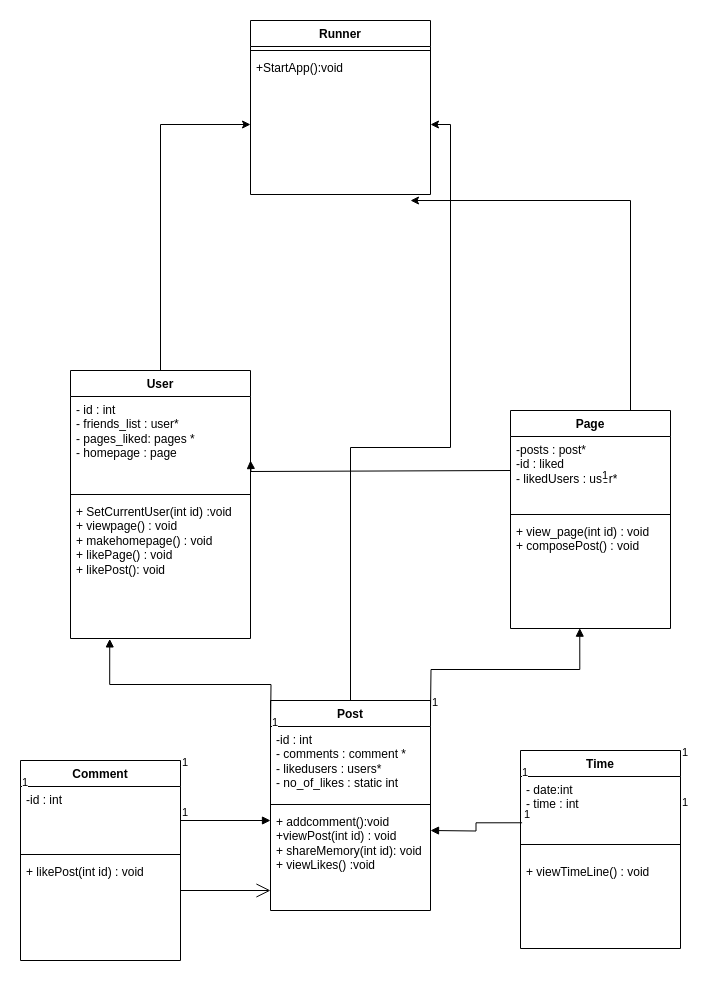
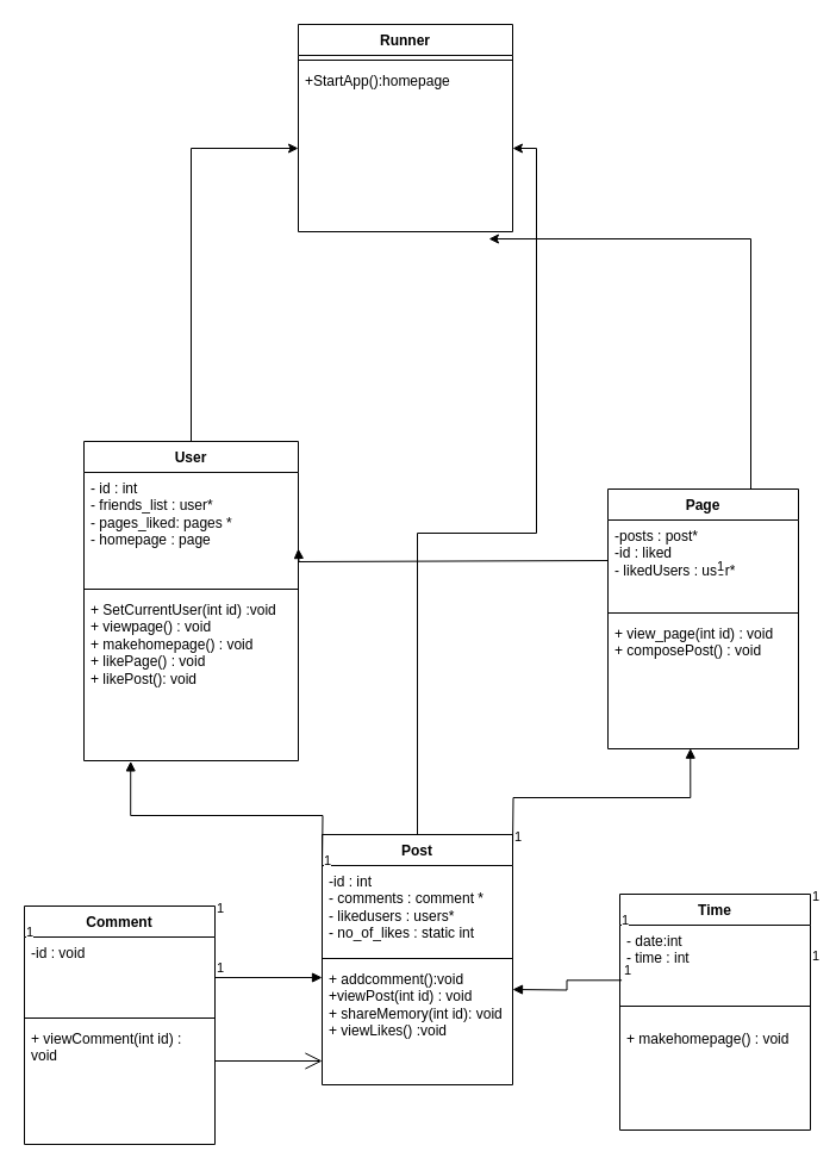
  <mxCell id="0" />
  <mxCell id="1" parent="0" />
  <mxCell id="2" style="edgeStyle=orthogonalEdgeStyle;rounded=0;orthogonalLoop=1;jettySize=auto;html=1;" edge="1" parent="1" source="3" target="42"><mxGeometry relative="1" as="geometry" /></mxCell>
  <mxCell id="3" value="User" style="swimlane;fontStyle=1;align=center;verticalAlign=top;childLayout=stackLayout;horizontal=1;startSize=26;horizontalStack=0;resizeParent=1;resizeParentMax=0;resizeLast=0;collapsible=1;marginBottom=0;whiteSpace=wrap;html=1;" parent="1" vertex="1"><mxGeometry x="70" y="370" width="180" height="268" as="geometry" /></mxCell>
  <mxCell id="4" value="&lt;div&gt;- id : int&lt;/div&gt;&lt;div&gt;- friends_list : user*&lt;/div&gt;&lt;div&gt;- pages_liked: pages *&lt;br&gt;&lt;/div&gt;&lt;div&gt;- homepage : page&lt;br&gt;&lt;/div&gt;&lt;div&gt;&lt;br&gt;&lt;/div&gt;" style="text;strokeColor=none;fillColor=none;align=left;verticalAlign=top;spacingLeft=4;spacingRight=4;overflow=hidden;rotatable=0;points=[[0,0.5],[1,0.5]];portConstraint=eastwest;whiteSpace=wrap;html=1;" parent="3" vertex="1"><mxGeometry y="26" width="180" height="94" as="geometry" /></mxCell>
  <mxCell id="5" value="" style="line;strokeWidth=1;fillColor=none;align=left;verticalAlign=middle;spacingTop=-1;spacingLeft=3;spacingRight=3;rotatable=0;labelPosition=right;points=[];portConstraint=eastwest;strokeColor=inherit;" parent="3" vertex="1"><mxGeometry y="120" width="180" height="8" as="geometry" /></mxCell>
  <mxCell id="6" value="&lt;div&gt;+ SetCurrentUser(int id) :void&lt;/div&gt;&lt;div&gt;+ viewpage() : void&lt;/div&gt;&lt;div&gt;+ makehomepage() : void&lt;/div&gt;&lt;div&gt;+ likePage() : void&lt;/div&gt;&lt;div&gt;+ likePost(): void&lt;br&gt;&lt;/div&gt;&lt;div&gt;&lt;br&gt;&lt;/div&gt;" style="text;strokeColor=none;fillColor=none;align=left;verticalAlign=top;spacingLeft=4;spacingRight=4;overflow=hidden;rotatable=0;points=[[0,0.5],[1,0.5]];portConstraint=eastwest;whiteSpace=wrap;html=1;" parent="3" vertex="1"><mxGeometry y="128" width="180" height="140" as="geometry" /></mxCell>
  <mxCell id="7" value="Page" style="swimlane;fontStyle=1;align=center;verticalAlign=top;childLayout=stackLayout;horizontal=1;startSize=26;horizontalStack=0;resizeParent=1;resizeParentMax=0;resizeLast=0;collapsible=1;marginBottom=0;whiteSpace=wrap;html=1;" parent="1" vertex="1"><mxGeometry x="510" y="410" width="160" height="218" as="geometry" /></mxCell>
  <mxCell id="8" value="&lt;div&gt;-posts : post*&lt;/div&gt;&lt;div&gt;-id : liked&lt;/div&gt;&lt;div&gt;- likedUsers : user*&lt;br&gt;&lt;/div&gt;" style="text;strokeColor=none;fillColor=none;align=left;verticalAlign=top;spacingLeft=4;spacingRight=4;overflow=hidden;rotatable=0;points=[[0,0.5],[1,0.5]];portConstraint=eastwest;whiteSpace=wrap;html=1;" parent="7" vertex="1"><mxGeometry y="26" width="160" height="74" as="geometry" /></mxCell>
  <mxCell id="9" value="" style="line;strokeWidth=1;fillColor=none;align=left;verticalAlign=middle;spacingTop=-1;spacingLeft=3;spacingRight=3;rotatable=0;labelPosition=right;points=[];portConstraint=eastwest;strokeColor=inherit;" parent="7" vertex="1"><mxGeometry y="100" width="160" height="8" as="geometry" /></mxCell>
  <mxCell id="10" value="&lt;div&gt;+ view_page(int id) : void&lt;/div&gt;&lt;div&gt;+ composePost() : void&lt;/div&gt;&lt;div&gt;&lt;br&gt;&lt;/div&gt;" style="text;strokeColor=none;fillColor=none;align=left;verticalAlign=top;spacingLeft=4;spacingRight=4;overflow=hidden;rotatable=0;points=[[0,0.5],[1,0.5]];portConstraint=eastwest;whiteSpace=wrap;html=1;" parent="7" vertex="1"><mxGeometry y="108" width="160" height="110" as="geometry" /></mxCell>
  <mxCell id="11" style="edgeStyle=orthogonalEdgeStyle;rounded=0;orthogonalLoop=1;jettySize=auto;html=1;exitX=0.5;exitY=0;exitDx=0;exitDy=0;" edge="1" parent="1" source="12" target="42"><mxGeometry relative="1" as="geometry" /></mxCell>
  <mxCell id="12" value="&lt;div&gt;Post&lt;/div&gt;" style="swimlane;fontStyle=1;align=center;verticalAlign=top;childLayout=stackLayout;horizontal=1;startSize=26;horizontalStack=0;resizeParent=1;resizeParentMax=0;resizeLast=0;collapsible=1;marginBottom=0;whiteSpace=wrap;html=1;" parent="1" vertex="1"><mxGeometry x="270" y="700" width="160" height="210" as="geometry" /></mxCell>
  <mxCell id="13" value="&lt;div&gt;-id : int&lt;/div&gt;&lt;div&gt;- comments : comment *&lt;/div&gt;&lt;div&gt;- likedusers : users*&lt;/div&gt;&lt;div&gt;- no_of_likes : static int&lt;br&gt;&lt;/div&gt;" style="text;strokeColor=none;fillColor=none;align=left;verticalAlign=top;spacingLeft=4;spacingRight=4;overflow=hidden;rotatable=0;points=[[0,0.5],[1,0.5]];portConstraint=eastwest;whiteSpace=wrap;html=1;" parent="12" vertex="1"><mxGeometry y="26" width="160" height="74" as="geometry" /></mxCell>
  <mxCell id="14" value="" style="line;strokeWidth=1;fillColor=none;align=left;verticalAlign=middle;spacingTop=-1;spacingLeft=3;spacingRight=3;rotatable=0;labelPosition=right;points=[];portConstraint=eastwest;strokeColor=inherit;" parent="12" vertex="1"><mxGeometry y="100" width="160" height="8" as="geometry" /></mxCell>
  <mxCell id="15" value="&lt;div&gt;+ addcomment():void&lt;/div&gt;&lt;div&gt;+viewPost(int id) : void &lt;br&gt;&lt;/div&gt;&lt;div&gt;+ shareMemory(int id): void&lt;br&gt;&lt;/div&gt;&lt;div&gt;+ viewLikes() :void&lt;br&gt;&lt;/div&gt;" style="text;strokeColor=none;fillColor=none;align=left;verticalAlign=top;spacingLeft=4;spacingRight=4;overflow=hidden;rotatable=0;points=[[0,0.5],[1,0.5]];portConstraint=eastwest;whiteSpace=wrap;html=1;" parent="12" vertex="1"><mxGeometry y="108" width="160" height="102" as="geometry" /></mxCell>
  <mxCell id="16" value="" style="endArrow=open;endFill=1;endSize=12;html=1;rounded=0;entryX=0;entryY=0.804;entryDx=0;entryDy=0;entryPerimeter=0;" parent="12" target="15" edge="1"><mxGeometry width="160" relative="1" as="geometry"><mxPoint x="-90" y="190" as="sourcePoint" /><mxPoint x="70" y="190" as="targetPoint" /></mxGeometry></mxCell>
  <mxCell id="17" value="" style="endArrow=block;endFill=1;html=1;edgeStyle=orthogonalEdgeStyle;align=left;verticalAlign=top;rounded=0;" parent="1" edge="1"><mxGeometry x="-1" relative="1" as="geometry"><mxPoint x="510" y="470" as="sourcePoint" /><mxPoint x="250" y="460" as="targetPoint" /></mxGeometry></mxCell>
  <mxCell id="18" value="1" style="edgeLabel;resizable=0;html=1;align=left;verticalAlign=bottom;" parent="17" connectable="0" vertex="1"><mxGeometry x="-1" relative="1" as="geometry"><mxPoint x="90" y="13" as="offset" /></mxGeometry></mxCell>
  <mxCell id="19" value="" style="endArrow=block;endFill=1;html=1;edgeStyle=orthogonalEdgeStyle;align=left;verticalAlign=top;rounded=0;entryX=0.218;entryY=1.003;entryDx=0;entryDy=0;entryPerimeter=0;" parent="1" target="6" edge="1"><mxGeometry x="-1" relative="1" as="geometry"><mxPoint x="270" y="730" as="sourcePoint" /><mxPoint x="110" y="730" as="targetPoint" /></mxGeometry></mxCell>
  <mxCell id="20" value="1" style="edgeLabel;resizable=0;html=1;align=left;verticalAlign=bottom;" parent="19" connectable="0" vertex="1"><mxGeometry x="-1" relative="1" as="geometry" /></mxCell>
  <mxCell id="21" value="" style="endArrow=block;endFill=1;html=1;edgeStyle=orthogonalEdgeStyle;align=left;verticalAlign=top;rounded=0;entryX=0.433;entryY=0.997;entryDx=0;entryDy=0;entryPerimeter=0;" parent="1" target="10" edge="1"><mxGeometry x="-1" relative="1" as="geometry"><mxPoint x="430" y="710" as="sourcePoint" /><mxPoint x="590" y="710" as="targetPoint" /></mxGeometry></mxCell>
  <mxCell id="22" value="1" style="edgeLabel;resizable=0;html=1;align=left;verticalAlign=bottom;" parent="21" connectable="0" vertex="1"><mxGeometry x="-1" relative="1" as="geometry" /></mxCell>
  <mxCell id="23" value="Comment" style="swimlane;fontStyle=1;align=center;verticalAlign=top;childLayout=stackLayout;horizontal=1;startSize=26;horizontalStack=0;resizeParent=1;resizeParentMax=0;resizeLast=0;collapsible=1;marginBottom=0;whiteSpace=wrap;html=1;" parent="1" vertex="1"><mxGeometry x="20" y="760" width="160" height="200" as="geometry" /></mxCell>
- <mxCell id="24" value="&lt;div&gt;-id : int&lt;/div&gt;&lt;div&gt;&lt;br&gt;&lt;/div&gt;" style="text;strokeColor=none;fillColor=none;align=left;verticalAlign=top;spacingLeft=4;spacingRight=4;overflow=hidden;rotatable=0;points=[[0,0.5],[1,0.5]];portConstraint=eastwest;whiteSpace=wrap;html=1;" parent="23" vertex="1"><mxGeometry y="26" width="160" height="64" as="geometry" /></mxCell>
+ <mxCell id="24" value="&lt;div&gt;-id : void&lt;/div&gt;&lt;div&gt;&lt;br&gt;&lt;/div&gt;" style="text;strokeColor=none;fillColor=none;align=left;verticalAlign=top;spacingLeft=4;spacingRight=4;overflow=hidden;rotatable=0;points=[[0,0.5],[1,0.5]];portConstraint=eastwest;whiteSpace=wrap;html=1;" parent="23" vertex="1"><mxGeometry y="26" width="160" height="64" as="geometry" /></mxCell>
  <mxCell id="25" value="" style="line;strokeWidth=1;fillColor=none;align=left;verticalAlign=middle;spacingTop=-1;spacingLeft=3;spacingRight=3;rotatable=0;labelPosition=right;points=[];portConstraint=eastwest;strokeColor=inherit;" parent="23" vertex="1"><mxGeometry y="90" width="160" height="8" as="geometry" /></mxCell>
- <mxCell id="26" value="+ likePost(int id) : void" style="text;strokeColor=none;fillColor=none;align=left;verticalAlign=top;spacingLeft=4;spacingRight=4;overflow=hidden;rotatable=0;points=[[0,0.5],[1,0.5]];portConstraint=eastwest;whiteSpace=wrap;html=1;" parent="23" vertex="1"><mxGeometry y="98" width="160" height="102" as="geometry" /></mxCell>
+ <mxCell id="26" value="+ viewComment(int id) : void" style="text;strokeColor=none;fillColor=none;align=left;verticalAlign=top;spacingLeft=4;spacingRight=4;overflow=hidden;rotatable=0;points=[[0,0.5],[1,0.5]];portConstraint=eastwest;whiteSpace=wrap;html=1;" parent="23" vertex="1"><mxGeometry y="98" width="160" height="102" as="geometry" /></mxCell>
  <mxCell id="27" value="1" style="edgeLabel;resizable=0;html=1;align=left;verticalAlign=bottom;" parent="1" connectable="0" vertex="1"><mxGeometry x="20" y="790" as="geometry" /></mxCell>
  <mxCell id="28" value="1" style="edgeLabel;resizable=0;html=1;align=left;verticalAlign=bottom;" parent="1" connectable="0" vertex="1"><mxGeometry x="180" y="770" as="geometry" /></mxCell>
  <mxCell id="29" value="" style="endArrow=block;endFill=1;html=1;edgeStyle=orthogonalEdgeStyle;align=left;verticalAlign=top;rounded=0;" parent="1" edge="1"><mxGeometry x="-1" relative="1" as="geometry"><mxPoint x="180" y="820" as="sourcePoint" /><mxPoint x="270" y="820" as="targetPoint" /></mxGeometry></mxCell>
  <mxCell id="30" value="1" style="edgeLabel;resizable=0;html=1;align=left;verticalAlign=bottom;" parent="29" connectable="0" vertex="1"><mxGeometry x="-1" relative="1" as="geometry" /></mxCell>
  <mxCell id="31" value="Time" style="swimlane;fontStyle=1;align=center;verticalAlign=top;childLayout=stackLayout;horizontal=1;startSize=26;horizontalStack=0;resizeParent=1;resizeParentMax=0;resizeLast=0;collapsible=1;marginBottom=0;whiteSpace=wrap;html=1;" parent="1" vertex="1"><mxGeometry x="520" y="750" width="160" height="198" as="geometry" /></mxCell>
  <mxCell id="32" value="&lt;div&gt;- date:int&lt;/div&gt;&lt;div&gt;- time : int&lt;br&gt;&lt;/div&gt;&lt;div&gt;&lt;br&gt;&lt;/div&gt;&lt;div&gt;&lt;br&gt;&lt;/div&gt;" style="text;strokeColor=none;fillColor=none;align=left;verticalAlign=top;spacingLeft=4;spacingRight=4;overflow=hidden;rotatable=0;points=[[0,0.5],[1,0.5]];portConstraint=eastwest;whiteSpace=wrap;html=1;" parent="31" vertex="1"><mxGeometry y="26" width="160" height="54" as="geometry" /></mxCell>
  <mxCell id="33" value="" style="endArrow=block;endFill=1;html=1;edgeStyle=orthogonalEdgeStyle;align=left;verticalAlign=top;rounded=0;entryX=0.01;entryY=0.857;entryDx=0;entryDy=0;entryPerimeter=0;exitX=0.01;exitY=0.857;exitDx=0;exitDy=0;exitPerimeter=0;" parent="31" source="32" edge="1"><mxGeometry x="-1" relative="1" as="geometry"><mxPoint x="70" y="80" as="sourcePoint" /><mxPoint x="-90" y="80" as="targetPoint" /></mxGeometry></mxCell>
  <mxCell id="34" value="1" style="edgeLabel;resizable=0;html=1;align=left;verticalAlign=bottom;" parent="33" connectable="0" vertex="1"><mxGeometry x="-1" relative="1" as="geometry" /></mxCell>
  <mxCell id="35" value="" style="line;strokeWidth=1;fillColor=none;align=left;verticalAlign=middle;spacingTop=-1;spacingLeft=3;spacingRight=3;rotatable=0;labelPosition=right;points=[];portConstraint=eastwest;strokeColor=inherit;" parent="31" vertex="1"><mxGeometry y="80" width="160" height="28" as="geometry" /></mxCell>
- <mxCell id="36" value="+ viewTimeLine() : void" style="text;strokeColor=none;fillColor=none;align=left;verticalAlign=top;spacingLeft=4;spacingRight=4;overflow=hidden;rotatable=0;points=[[0,0.5],[1,0.5]];portConstraint=eastwest;whiteSpace=wrap;html=1;" parent="31" vertex="1"><mxGeometry y="108" width="160" height="90" as="geometry" /></mxCell>
+ <mxCell id="36" value="+ makehomepage() : void" style="text;strokeColor=none;fillColor=none;align=left;verticalAlign=top;spacingLeft=4;spacingRight=4;overflow=hidden;rotatable=0;points=[[0,0.5],[1,0.5]];portConstraint=eastwest;whiteSpace=wrap;html=1;" parent="31" vertex="1"><mxGeometry y="108" width="160" height="90" as="geometry" /></mxCell>
  <mxCell id="37" value="1" style="edgeLabel;resizable=0;html=1;align=left;verticalAlign=bottom;" parent="1" connectable="0" vertex="1"><mxGeometry x="520" y="780" as="geometry" /></mxCell>
  <mxCell id="38" value="1" style="edgeLabel;resizable=0;html=1;align=left;verticalAlign=bottom;" parent="1" connectable="0" vertex="1"><mxGeometry x="680" y="760" as="geometry" /></mxCell>
  <mxCell id="39" value="1" style="edgeLabel;resizable=0;html=1;align=left;verticalAlign=bottom;" parent="1" connectable="0" vertex="1"><mxGeometry x="680" y="810" as="geometry" /></mxCell>
  <mxCell id="40" value="&lt;div&gt;Runner&lt;/div&gt;&lt;div&gt;&lt;br&gt;&lt;/div&gt;" style="swimlane;fontStyle=1;align=center;verticalAlign=top;childLayout=stackLayout;horizontal=1;startSize=26;horizontalStack=0;resizeParent=1;resizeParentMax=0;resizeLast=0;collapsible=1;marginBottom=0;whiteSpace=wrap;html=1;" vertex="1" parent="1"><mxGeometry x="250" y="20" width="180" height="174" as="geometry" /></mxCell>
  <mxCell id="41" value="" style="line;strokeWidth=1;fillColor=none;align=left;verticalAlign=middle;spacingTop=-1;spacingLeft=3;spacingRight=3;rotatable=0;labelPosition=right;points=[];portConstraint=eastwest;strokeColor=inherit;" vertex="1" parent="40"><mxGeometry y="26" width="180" height="8" as="geometry" /></mxCell>
- <mxCell id="42" value="&lt;div&gt;+StartApp():void&lt;/div&gt;&lt;div&gt;&lt;br&gt;&lt;/div&gt;" style="text;strokeColor=none;fillColor=none;align=left;verticalAlign=top;spacingLeft=4;spacingRight=4;overflow=hidden;rotatable=0;points=[[0,0.5],[1,0.5]];portConstraint=eastwest;whiteSpace=wrap;html=1;" vertex="1" parent="40"><mxGeometry y="34" width="180" height="140" as="geometry" /></mxCell>
+ <mxCell id="42" value="&lt;div&gt;+StartApp():homepage&lt;/div&gt;&lt;div&gt;&lt;br&gt;&lt;/div&gt;" style="text;strokeColor=none;fillColor=none;align=left;verticalAlign=top;spacingLeft=4;spacingRight=4;overflow=hidden;rotatable=0;points=[[0,0.5],[1,0.5]];portConstraint=eastwest;whiteSpace=wrap;html=1;" vertex="1" parent="40"><mxGeometry y="34" width="180" height="140" as="geometry" /></mxCell>
  <mxCell id="43" style="edgeStyle=orthogonalEdgeStyle;rounded=0;orthogonalLoop=1;jettySize=auto;html=1;exitX=0.75;exitY=0;exitDx=0;exitDy=0;entryX=0.889;entryY=1.043;entryDx=0;entryDy=0;entryPerimeter=0;" edge="1" parent="1" source="7" target="42"><mxGeometry relative="1" as="geometry" /></mxCell>
